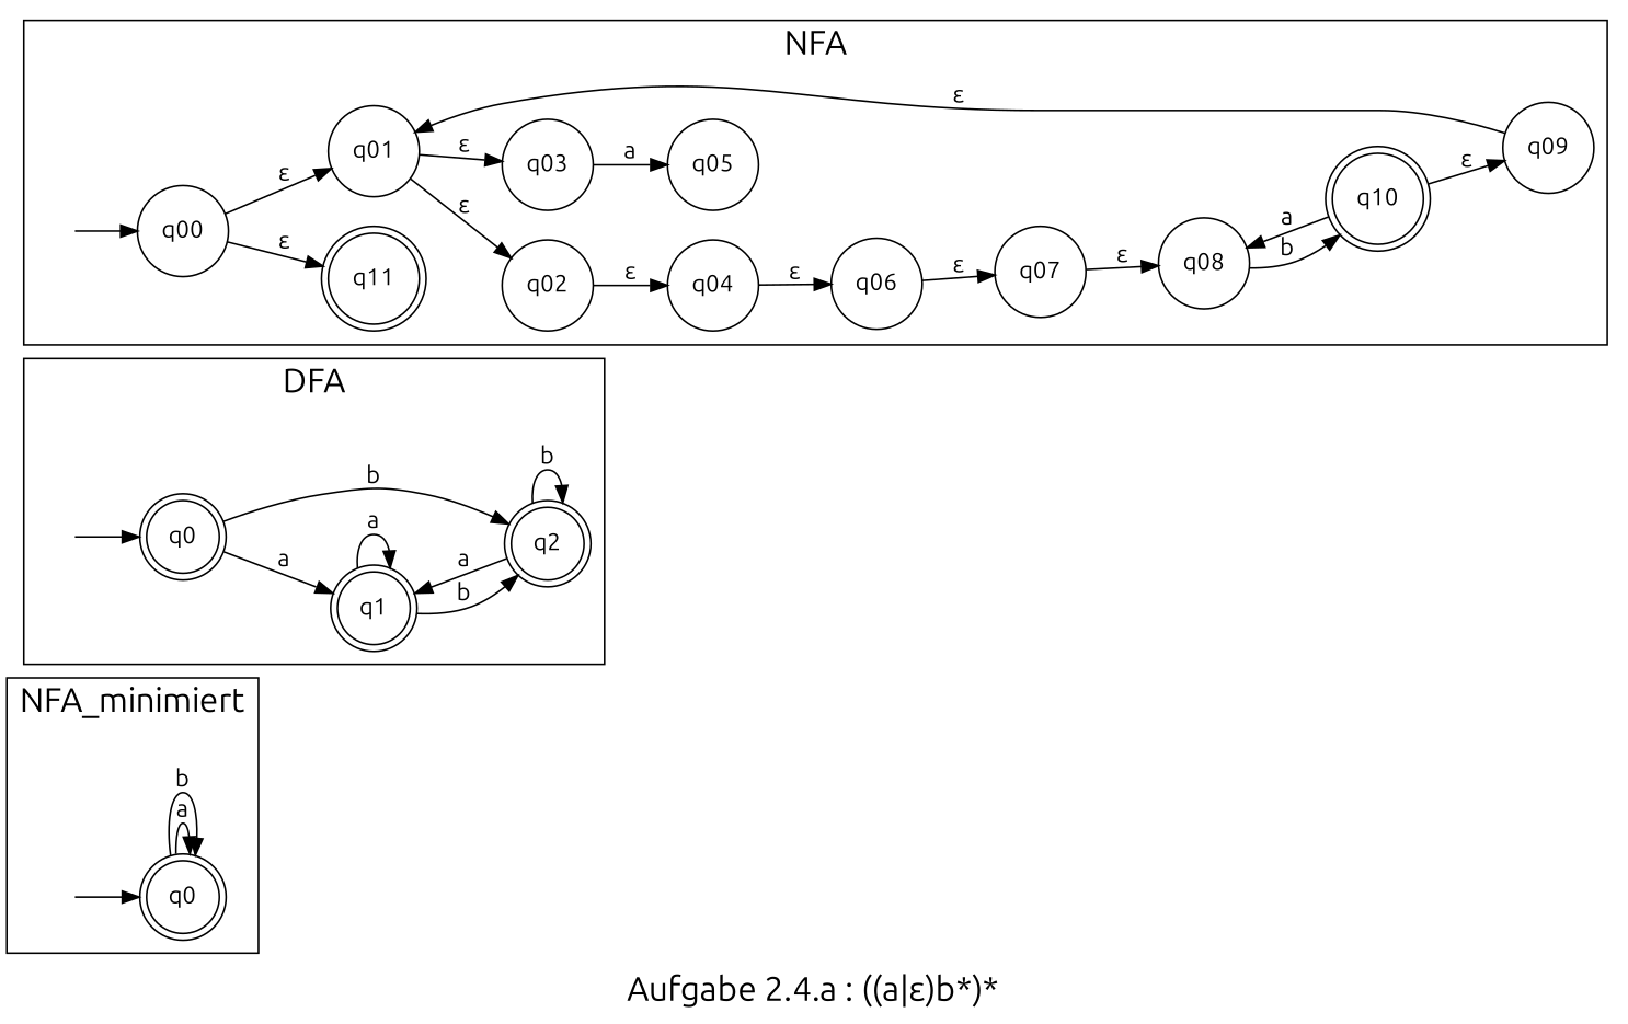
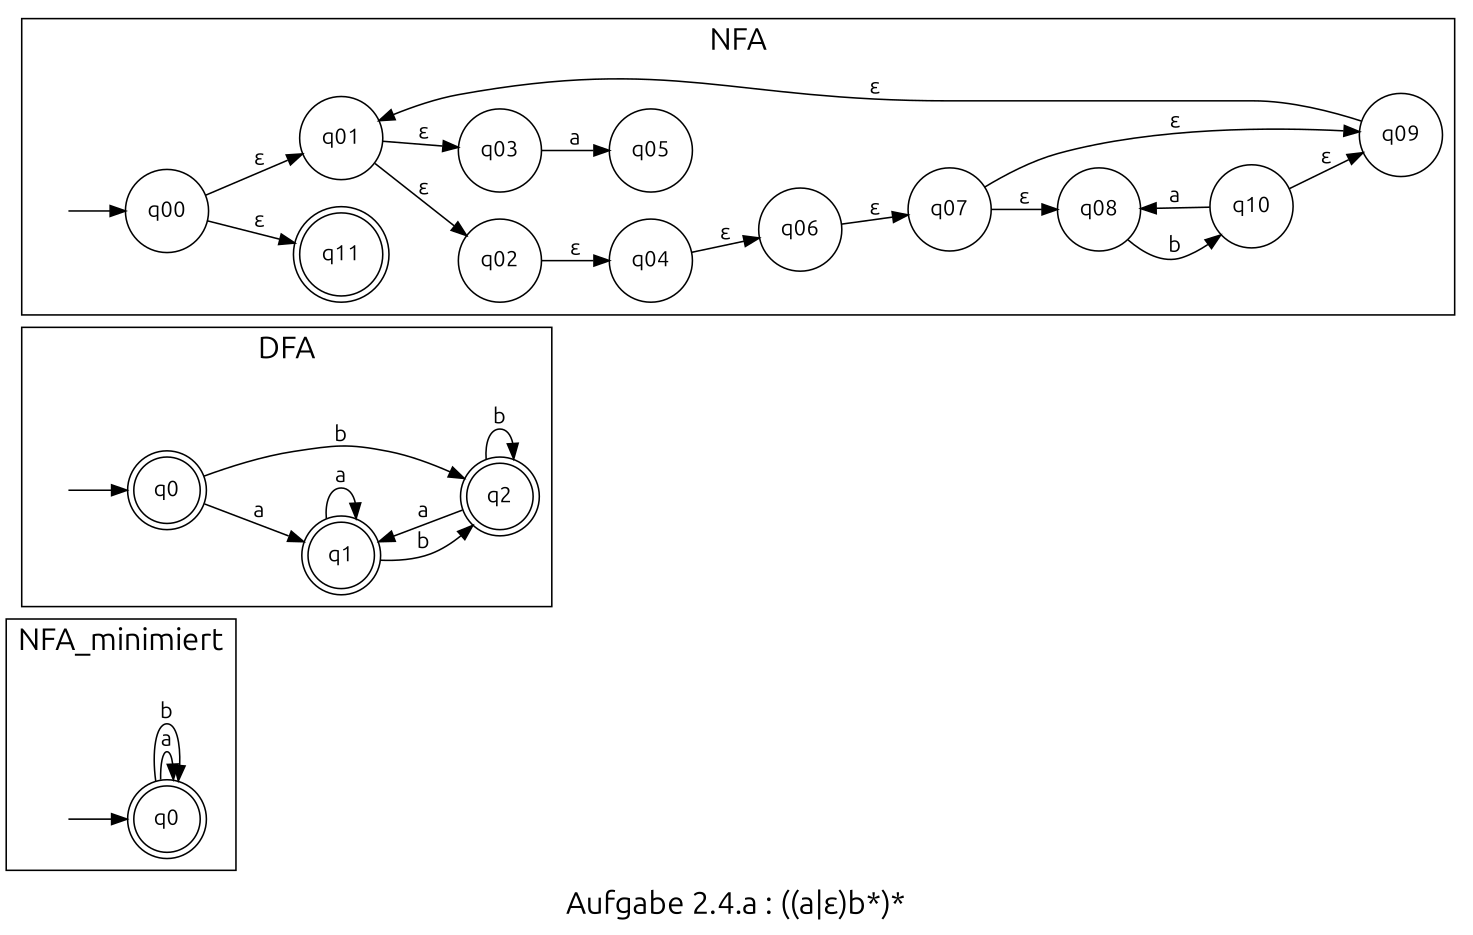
  digraph {
    fontname=Ubuntu
    fontsize=20
    label="Aufgabe 2.4.a : ((a|ε)b*)*"
    rankdir=LR
    node [fontname=Ubuntu shape=circle]
    edge [fontname=Ubuntu]
    n1 [label=q0 shape=doublecircle]
    secret_node0 [fixedsize=true shape=doublecircle style=invis width=0.2]
    n3 [label=q0 shape=doublecircle]
    n4 [label=q1 shape=doublecircle]
    n5 [label=q2 shape=doublecircle]
    secret_node1 [fixedsize=true shape=doublecircle style=invis width=0.2]
    n7 [label=q11 shape=doublecircle]
    secret_node2 [fixedsize=true shape=doublecircle style=invis width=0.2]
    n9 [label=q00]
    n10 [label=q01]
    n11 [label=q05]
    n12 [label=q06]
    n13 [label=q07]
    n14 [label=q02]
    n15 [label=q04]
    n16 [label=q03]
    n17 [label=q08]
    n18 [label=q09]
-   n19 [label=q10 shape=doublecircle]
+   n19 [label=q10]
    subgraph cluster_1 {
      label=NFA_minimiert
      n1
      secret_node0
    }
    subgraph cluster_2 {
      label=DFA
      n3
      n4
      n5
      secret_node1
    }
    subgraph cluster_3 {
      label=NFA
      n7
      secret_node2
      n9
      n10
      n11
      n12
      n13
      n14
      n15
      n16
      n17
      n18
      n19
    }
    n1 -> n1 [label=a]
    n1 -> n1 [label=b]
    secret_node0 -> n1
    n3 -> n4 [label=a]
    n3 -> n5 [label=b]
    n4 -> n4 [label=a]
    n4 -> n5 [label=b]
    n5 -> n4 [label=a]
    n5 -> n5 [label=b]
    secret_node1 -> n3
    secret_node2 -> n9
    n9 -> n7 [label="ε"]
    n9 -> n10 [label="ε"]
    n10 -> n14 [label="ε"]
    n10 -> n16 [label="ε"]
    n12 -> n13 [label="ε"]
    n13 -> n17 [label="ε"]
+   n13 -> n18 [label="ε"]
    n14 -> n15 [label="ε"]
    n15 -> n12 [label="ε"]
    n16 -> n11 [label=a]
    n17 -> n19 [label=b]
    n18 -> n10 [label="ε"]
    n19 -> n17 [label=a]
    n19 -> n18 [label="ε"]
  }
